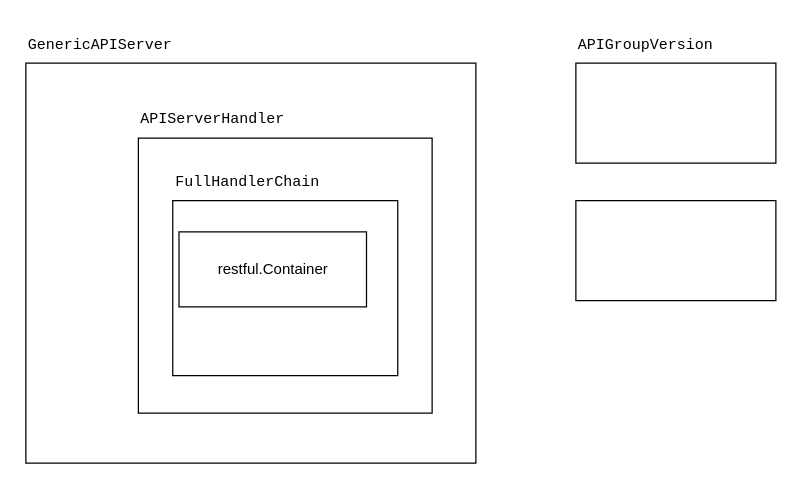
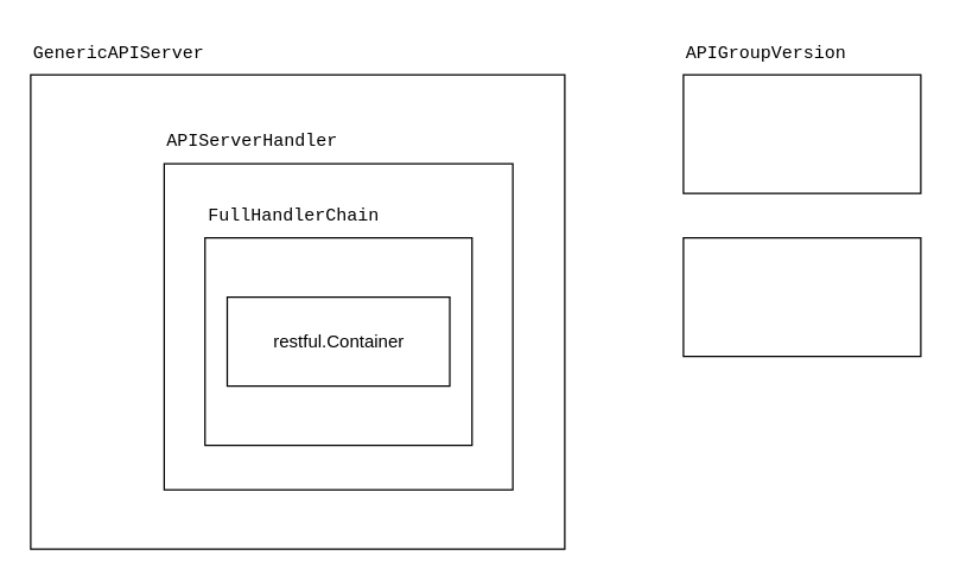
  <mxCell id="0" />
  <mxCell id="1" parent="0" />
  <mxCell id="2" value="" style="rounded=0;whiteSpace=wrap;html=1;" vertex="1" parent="1"><mxGeometry x="20" y="50" width="360" height="320" as="geometry" /></mxCell>
  <mxCell id="3" value="&lt;meta charset=&quot;utf-8&quot;&gt;&lt;div style=&quot;color: rgb(0, 0, 0); background-color: rgb(255, 255, 255); font-family: Menlo, Monaco, &amp;quot;Courier New&amp;quot;, monospace; font-weight: normal; font-size: 12px; line-height: 18px;&quot;&gt;&lt;div&gt;&lt;span style=&quot;color: #000000;&quot;&gt;GenericAPIServer&lt;/span&gt;&lt;/div&gt;&lt;/div&gt;" style="text;whiteSpace=wrap;html=1;" vertex="1" parent="1"><mxGeometry x="20" y="20" width="150" height="40" as="geometry" /></mxCell>
  <mxCell id="4" value="" style="rounded=0;whiteSpace=wrap;html=1;" vertex="1" parent="1"><mxGeometry x="460" y="50" width="160" height="80" as="geometry" /></mxCell>
  <mxCell id="5" value="&lt;div style=&quot;color: rgb(0, 0, 0); background-color: rgb(255, 255, 255); font-family: Menlo, Monaco, &amp;quot;Courier New&amp;quot;, monospace; font-weight: normal; font-size: 12px; line-height: 18px;&quot;&gt;&lt;div&gt;&lt;span style=&quot;color: #000000;&quot;&gt;APIGroupVersion&lt;/span&gt;&lt;/div&gt;&lt;/div&gt;" style="text;whiteSpace=wrap;html=1;" vertex="1" parent="1"><mxGeometry x="460" y="20" width="150" height="40" as="geometry" /></mxCell>
  <mxCell id="6" value="&lt;div style=&quot;background-color: rgb(255, 255, 255); font-family: Menlo, Monaco, &amp;quot;Courier New&amp;quot;, monospace; line-height: 18px;&quot;&gt;&lt;br&gt;&lt;/div&gt;" style="rounded=0;whiteSpace=wrap;html=1;" vertex="1" parent="1"><mxGeometry x="110" y="110" width="235" height="220" as="geometry" /></mxCell>
  <mxCell id="7" value="&lt;meta charset=&quot;utf-8&quot;&gt;&lt;span style=&quot;color: rgb(0, 0, 0); font-family: Menlo, Monaco, &amp;quot;Courier New&amp;quot;, monospace; font-size: 12px; font-style: normal; font-variant-ligatures: normal; font-variant-caps: normal; font-weight: 400; letter-spacing: normal; orphans: 2; text-align: center; text-indent: 0px; text-transform: none; widows: 2; word-spacing: 0px; -webkit-text-stroke-width: 0px; background-color: rgb(255, 255, 255); text-decoration-thickness: initial; text-decoration-style: initial; text-decoration-color: initial; float: none; display: inline !important;&quot;&gt;APIServerHandler&lt;/span&gt;" style="text;whiteSpace=wrap;html=1;" vertex="1" parent="1"><mxGeometry x="110" y="80" width="150" height="40" as="geometry" /></mxCell>
  <mxCell id="8" value="" style="rounded=0;whiteSpace=wrap;html=1;" vertex="1" parent="1"><mxGeometry x="137.5" y="160" width="180" height="140" as="geometry" /></mxCell>
- <mxCell id="9" value="&lt;div style=&quot;background-color: rgb(255, 255, 255); font-family: Menlo, Monaco, &amp;quot;Courier New&amp;quot;, monospace; line-height: 18px;&quot;&gt;&lt;/div&gt;restful.Container" style="rounded=0;whiteSpace=wrap;html=1;" vertex="1" parent="1"><mxGeometry x="142.5" y="185" width="150" height="60" as="geometry" /></mxCell>
+ <mxCell id="9" value="&lt;div style=&quot;background-color: rgb(255, 255, 255); font-family: Menlo, Monaco, &amp;quot;Courier New&amp;quot;, monospace; line-height: 18px;&quot;&gt;&lt;/div&gt;restful.Container" style="rounded=0;whiteSpace=wrap;html=1;" vertex="1" parent="1"><mxGeometry x="152.5" y="200" width="150" height="60" as="geometry" /></mxCell>
  <mxCell id="10" value="&lt;meta charset=&quot;utf-8&quot;&gt;&lt;div style=&quot;color: rgb(0, 0, 0); background-color: rgb(255, 255, 255); font-family: Menlo, Monaco, &amp;quot;Courier New&amp;quot;, monospace; font-weight: normal; font-size: 12px; line-height: 18px;&quot;&gt;&lt;div&gt;&lt;span style=&quot;color: #000000;&quot;&gt;FullHandlerChain&lt;/span&gt;&lt;/div&gt;&lt;/div&gt;" style="text;whiteSpace=wrap;html=1;" vertex="1" parent="1"><mxGeometry x="137.5" y="130" width="150" height="40" as="geometry" /></mxCell>
  <mxCell id="11" value="" style="rounded=0;whiteSpace=wrap;html=1;" vertex="1" parent="1"><mxGeometry x="460" y="160" width="160" height="80" as="geometry" /></mxCell>
